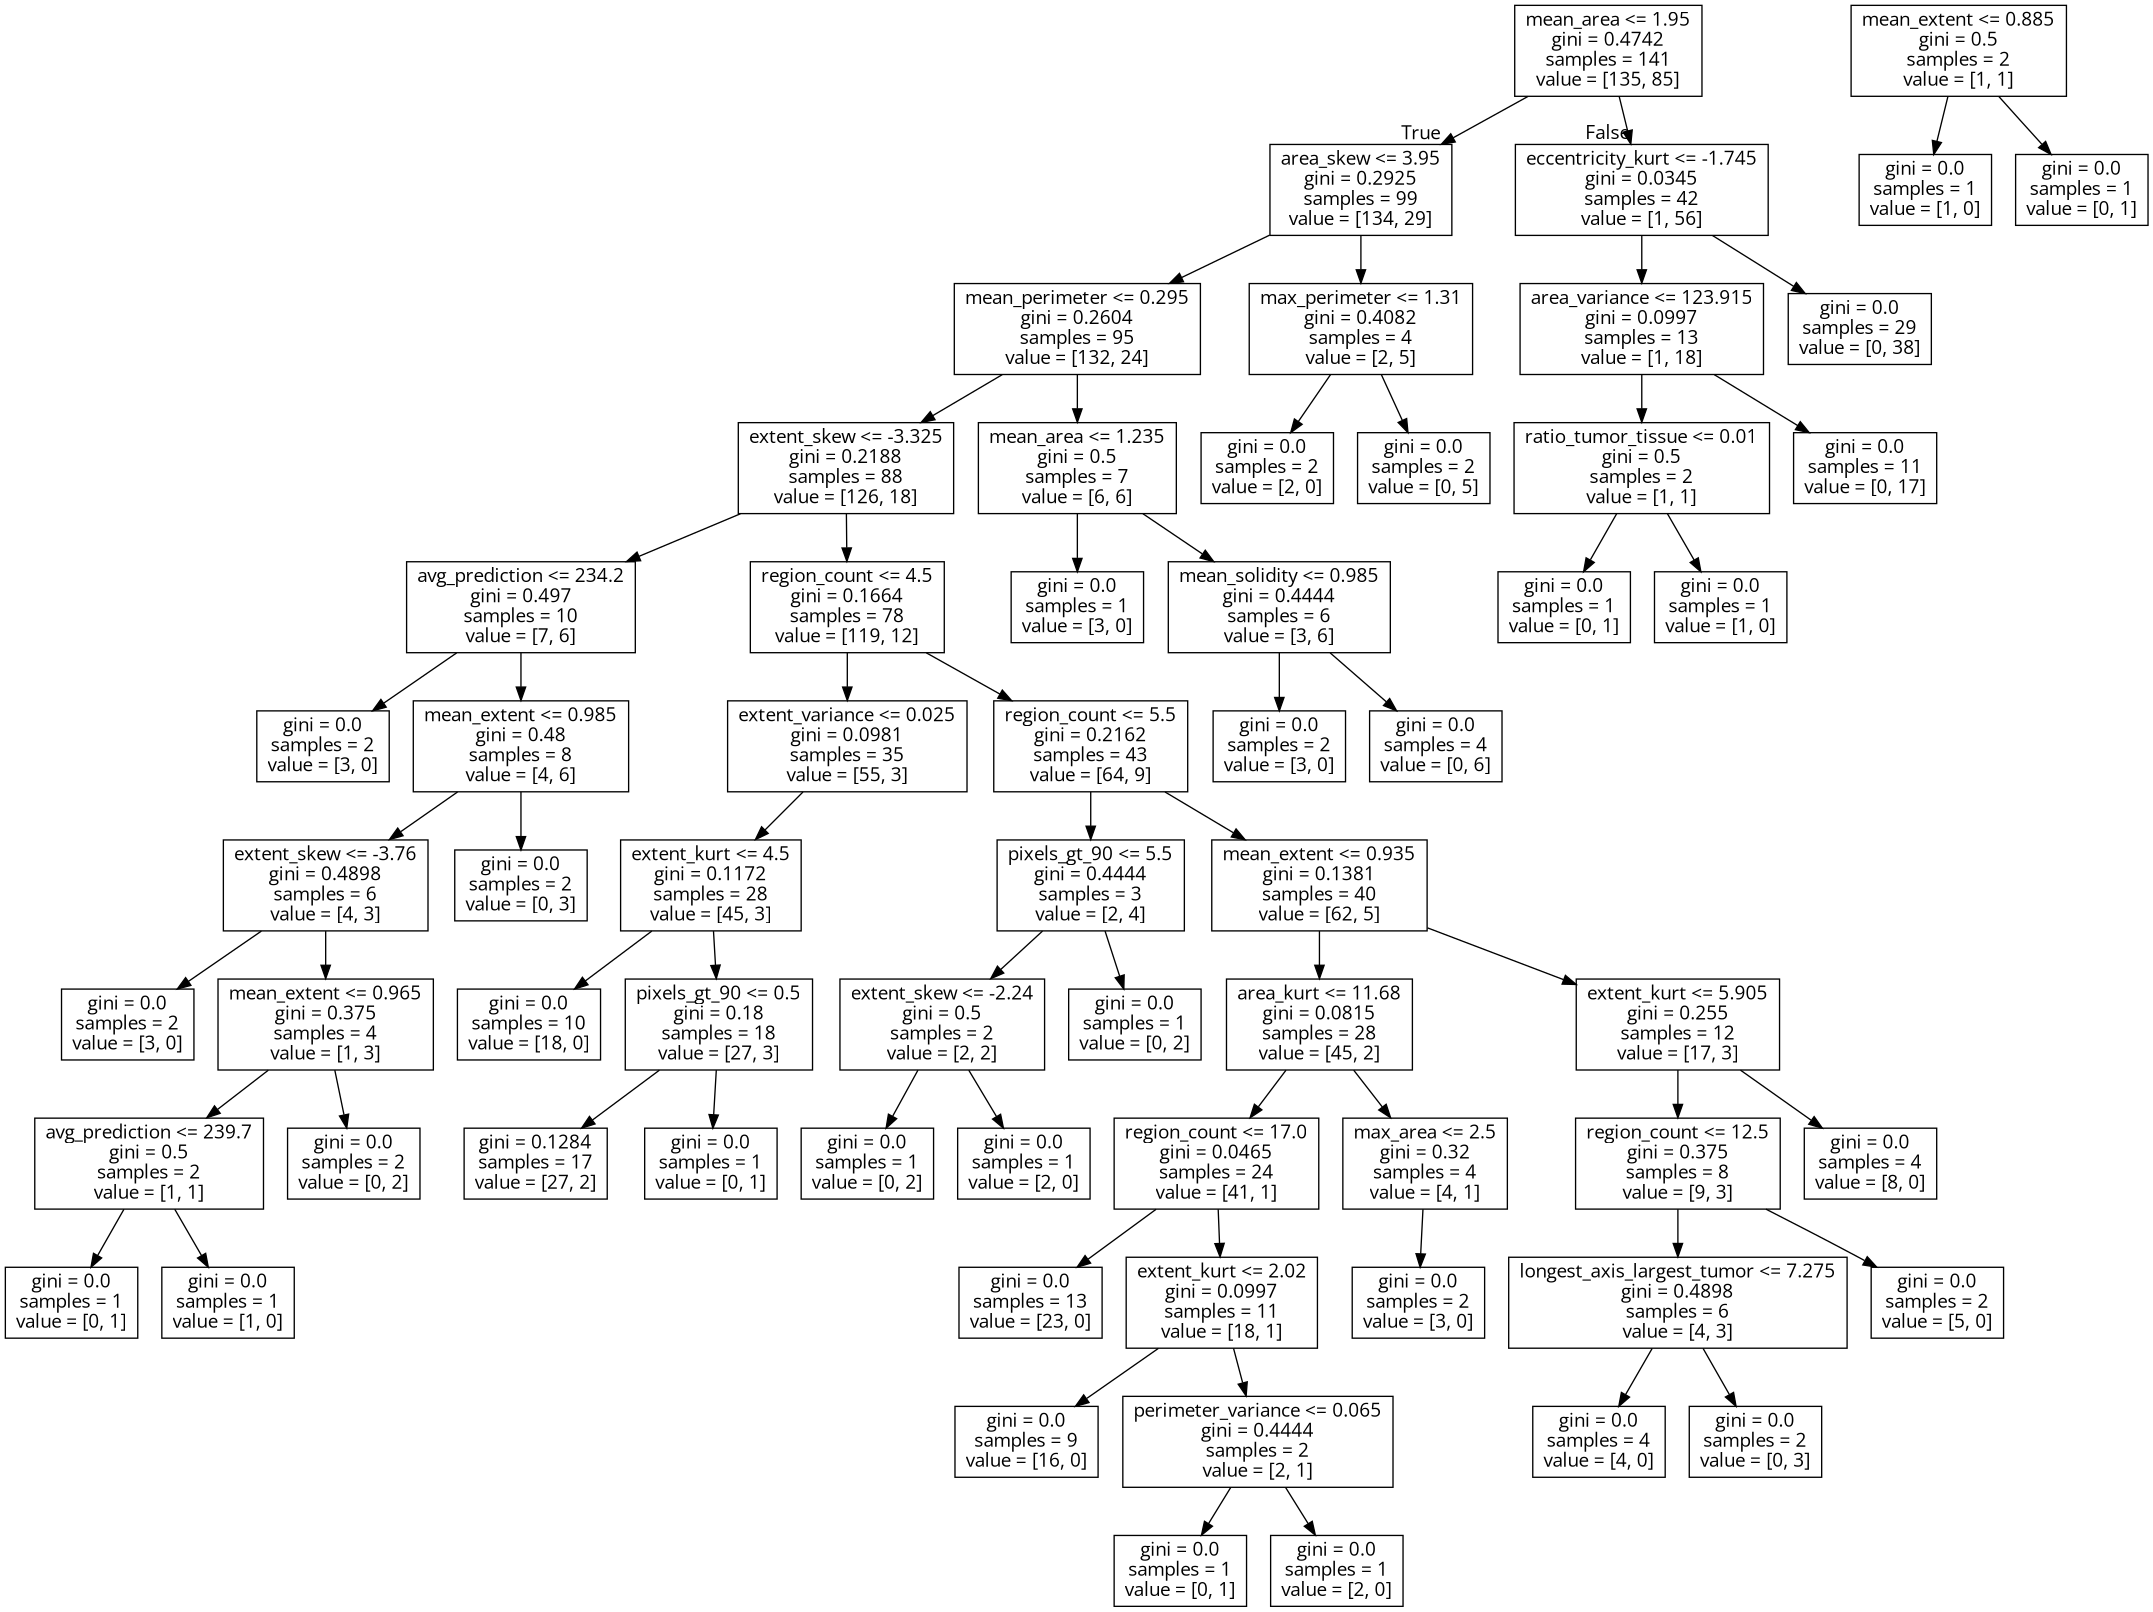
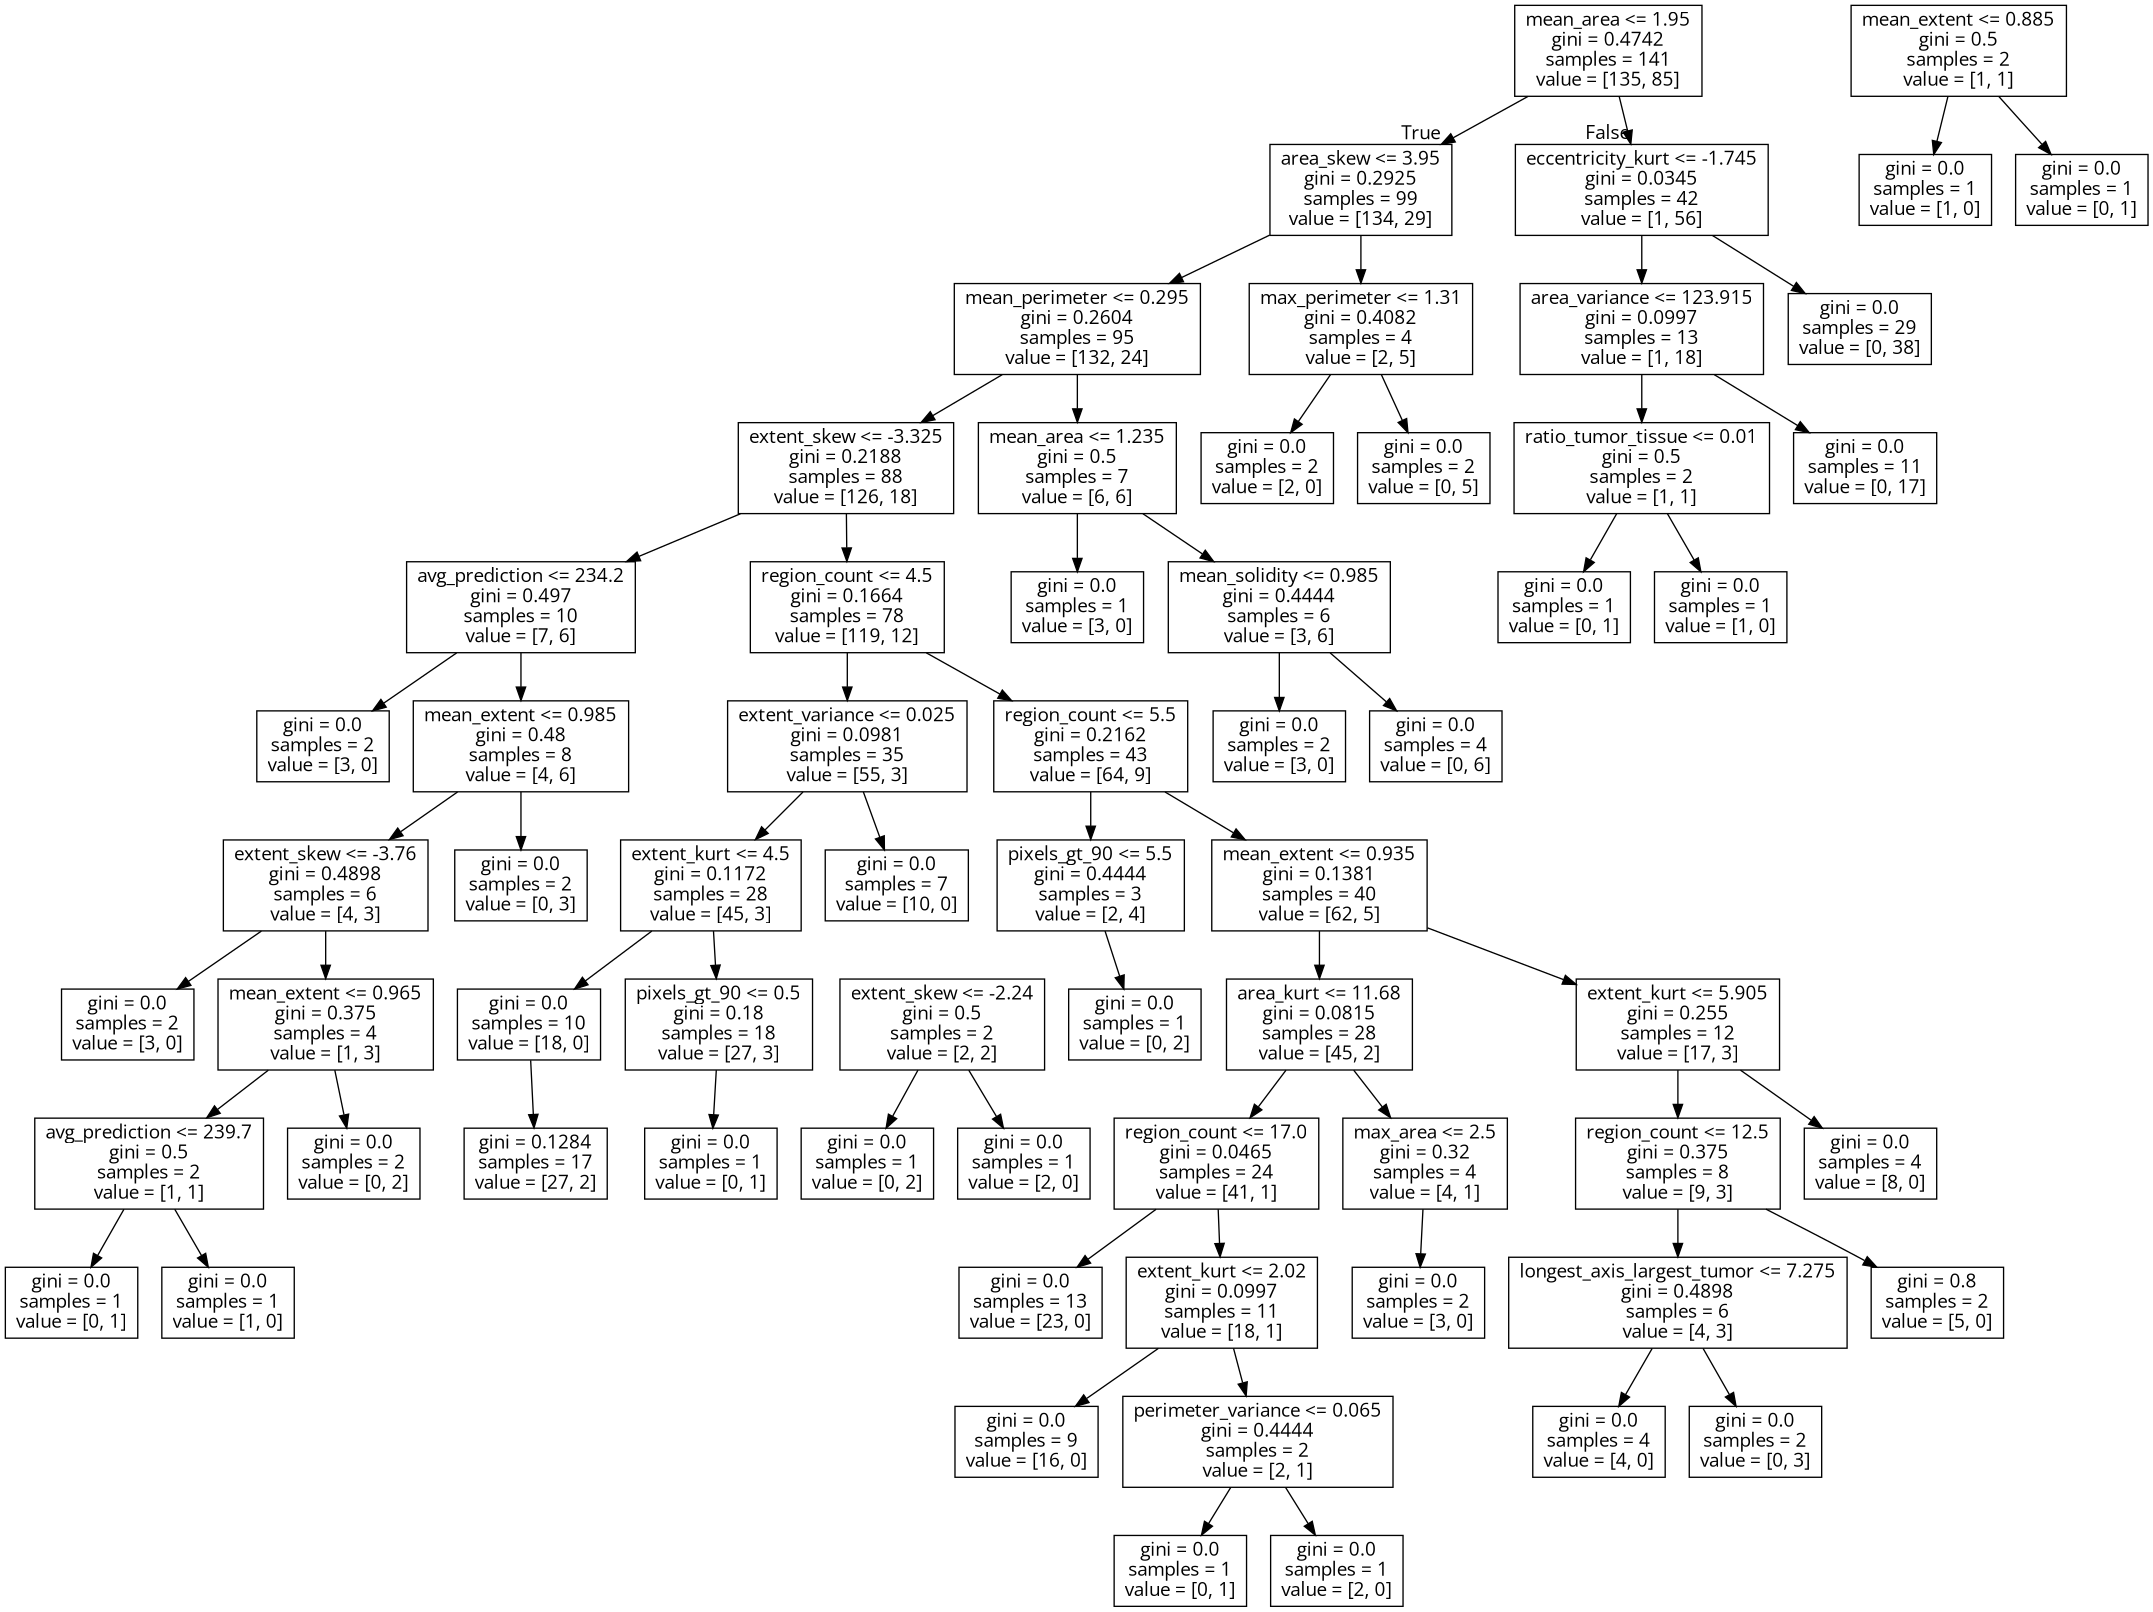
  digraph {
    fontname="Open Sans"
    node [fontname="Open Sans" shape=box]
    edge [fontname="Open Sans"]
    n1 [label="mean_area <= 1.95\ngini = 0.4742\nsamples = 141\nvalue = [135, 85]"]
    n2 [label="area_skew <= 3.95\ngini = 0.2925\nsamples = 99\nvalue = [134, 29]"]
    n3 [label="eccentricity_kurt <= -1.745\ngini = 0.0345\nsamples = 42\nvalue = [1, 56]"]
    n4 [label="mean_perimeter <= 0.295\ngini = 0.2604\nsamples = 95\nvalue = [132, 24]"]
    n5 [label="max_perimeter <= 1.31\ngini = 0.4082\nsamples = 4\nvalue = [2, 5]"]
    n6 [label="area_variance <= 123.915\ngini = 0.0997\nsamples = 13\nvalue = [1, 18]"]
    n7 [label="gini = 0.0\nsamples = 29\nvalue = [0, 38]"]
    n8 [label="extent_skew <= -3.325\ngini = 0.2188\nsamples = 88\nvalue = [126, 18]"]
    n9 [label="mean_area <= 1.235\ngini = 0.5\nsamples = 7\nvalue = [6, 6]"]
    n10 [label="gini = 0.0\nsamples = 2\nvalue = [2, 0]"]
    n11 [label="gini = 0.0\nsamples = 2\nvalue = [0, 5]"]
    n12 [label="avg_prediction <= 234.2\ngini = 0.497\nsamples = 10\nvalue = [7, 6]"]
    n13 [label="region_count <= 4.5\ngini = 0.1664\nsamples = 78\nvalue = [119, 12]"]
    n14 [label="gini = 0.0\nsamples = 1\nvalue = [3, 0]"]
    n15 [label="mean_solidity <= 0.985\ngini = 0.4444\nsamples = 6\nvalue = [3, 6]"]
    n16 [label="gini = 0.0\nsamples = 2\nvalue = [3, 0]"]
    n17 [label="mean_extent <= 0.985\ngini = 0.48\nsamples = 8\nvalue = [4, 6]"]
    n18 [label="extent_variance <= 0.025\ngini = 0.0981\nsamples = 35\nvalue = [55, 3]"]
    n19 [label="region_count <= 5.5\ngini = 0.2162\nsamples = 43\nvalue = [64, 9]"]
    n20 [label="extent_skew <= -3.76\ngini = 0.4898\nsamples = 6\nvalue = [4, 3]"]
    n21 [label="gini = 0.0\nsamples = 2\nvalue = [0, 3]"]
    n22 [label="gini = 0.0\nsamples = 2\nvalue = [3, 0]"]
    n23 [label="mean_extent <= 0.965\ngini = 0.375\nsamples = 4\nvalue = [1, 3]"]
    n24 [label="avg_prediction <= 239.7\ngini = 0.5\nsamples = 2\nvalue = [1, 1]"]
    n25 [label="gini = 0.0\nsamples = 2\nvalue = [0, 2]"]
    n26 [label="gini = 0.0\nsamples = 1\nvalue = [0, 1]"]
    n27 [label="gini = 0.0\nsamples = 1\nvalue = [1, 0]"]
    n28 [label="extent_kurt <= 4.5\ngini = 0.1172\nsamples = 28\nvalue = [45, 3]"]
+   n29 [label="gini = 0.0\nsamples = 7\nvalue = [10, 0]"]
    n30 [label="pixels_gt_90 <= 5.5\ngini = 0.4444\nsamples = 3\nvalue = [2, 4]"]
    n31 [label="mean_extent <= 0.935\ngini = 0.1381\nsamples = 40\nvalue = [62, 5]"]
    n32 [label="pixels_gt_90 <= 0.5\ngini = 0.18\nsamples = 18\nvalue = [27, 3]"]
    n33 [label="gini = 0.0\nsamples = 10\nvalue = [18, 0]"]
    n34 [label="gini = 0.1284\nsamples = 17\nvalue = [27, 2]"]
    n35 [label="gini = 0.0\nsamples = 1\nvalue = [0, 1]"]
    n36 [label="extent_skew <= -2.24\ngini = 0.5\nsamples = 2\nvalue = [2, 2]"]
    n37 [label="gini = 0.0\nsamples = 1\nvalue = [0, 2]"]
    n38 [label="area_kurt <= 11.68\ngini = 0.0815\nsamples = 28\nvalue = [45, 2]"]
    n39 [label="extent_kurt <= 5.905\ngini = 0.255\nsamples = 12\nvalue = [17, 3]"]
    n40 [label="gini = 0.0\nsamples = 1\nvalue = [0, 2]"]
    n41 [label="gini = 0.0\nsamples = 1\nvalue = [2, 0]"]
    n42 [label="region_count <= 17.0\ngini = 0.0465\nsamples = 24\nvalue = [41, 1]"]
    n43 [label="max_area <= 2.5\ngini = 0.32\nsamples = 4\nvalue = [4, 1]"]
    n44 [label="region_count <= 12.5\ngini = 0.375\nsamples = 8\nvalue = [9, 3]"]
    n45 [label="gini = 0.0\nsamples = 4\nvalue = [8, 0]"]
    n46 [label="gini = 0.0\nsamples = 13\nvalue = [23, 0]"]
    n47 [label="extent_kurt <= 2.02\ngini = 0.0997\nsamples = 11\nvalue = [18, 1]"]
    n48 [label="gini = 0.0\nsamples = 2\nvalue = [3, 0]"]
    n49 [label="gini = 0.0\nsamples = 9\nvalue = [16, 0]"]
    n50 [label="perimeter_variance <= 0.065\ngini = 0.4444\nsamples = 2\nvalue = [2, 1]"]
    n51 [label="gini = 0.0\nsamples = 1\nvalue = [0, 1]"]
    n52 [label="gini = 0.0\nsamples = 1\nvalue = [2, 0]"]
    n53 [label="mean_extent <= 0.885\ngini = 0.5\nsamples = 2\nvalue = [1, 1]"]
    n54 [label="gini = 0.0\nsamples = 1\nvalue = [1, 0]"]
    n55 [label="gini = 0.0\nsamples = 1\nvalue = [0, 1]"]
    n56 [label="longest_axis_largest_tumor <= 7.275\ngini = 0.4898\nsamples = 6\nvalue = [4, 3]"]
-   n57 [label="gini = 0.0\nsamples = 2\nvalue = [5, 0]"]
+   n57 [label="gini = 0.8\nsamples = 2\nvalue = [5, 0]"]
    n58 [label="gini = 0.0\nsamples = 4\nvalue = [4, 0]"]
    n59 [label="gini = 0.0\nsamples = 2\nvalue = [0, 3]"]
    n60 [label="gini = 0.0\nsamples = 2\nvalue = [3, 0]"]
    n61 [label="gini = 0.0\nsamples = 4\nvalue = [0, 6]"]
    n62 [label="ratio_tumor_tissue <= 0.01\ngini = 0.5\nsamples = 2\nvalue = [1, 1]"]
    n63 [label="gini = 0.0\nsamples = 11\nvalue = [0, 17]"]
    n64 [label="gini = 0.0\nsamples = 1\nvalue = [0, 1]"]
    n65 [label="gini = 0.0\nsamples = 1\nvalue = [1, 0]"]
    n1 -> n2 [headlabel=True labelangle=45 labeldistance=2.5]
    n1 -> n3 [headlabel=False labelangle=-45 labeldistance=2.5]
    n2 -> n4
    n2 -> n5
    n3 -> n6
    n3 -> n7
    n4 -> n8
    n4 -> n9
    n5 -> n10
    n5 -> n11
    n6 -> n62
    n6 -> n63
    n8 -> n12
    n8 -> n13
    n9 -> n14
    n9 -> n15
    n12 -> n16
    n12 -> n17
    n13 -> n18
    n13 -> n19
    n15 -> n60
    n15 -> n61
    n17 -> n20
    n17 -> n21
    n18 -> n28
+   n18 -> n29
    n19 -> n30
    n19 -> n31
    n20 -> n22
    n20 -> n23
    n23 -> n24
    n23 -> n25
    n24 -> n26
    n24 -> n27
    n28 -> n32
    n28 -> n33
-   n30 -> n36
    n30 -> n37
    n31 -> n38
    n31 -> n39
-   n32 -> n34
+   n33 -> n34
    n32 -> n35
    n36 -> n40
    n36 -> n41
    n38 -> n42
    n38 -> n43
    n39 -> n44
    n39 -> n45
    n42 -> n46
    n42 -> n47
    n43 -> n48
    n44 -> n56
    n44 -> n57
    n47 -> n49
    n47 -> n50
    n50 -> n51
    n50 -> n52
    n53 -> n54
    n53 -> n55
    n56 -> n58
    n56 -> n59
    n62 -> n64
    n62 -> n65
  }
